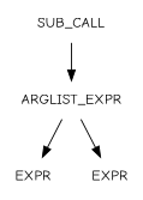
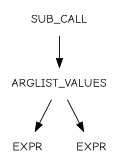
  digraph {
    ordering=out
    fontname="Comic Neue"
    node [shape=plaintext fontname="Comic Neue"]
    edge [fontname="Comic Neue"]
    SUB_CALL
-   ARGLIST_VALUES [label=ARGLIST_EXPR]
+   ARGLIST_VALUES
    EXPR
    n4 [label=EXPR]
    SUB_CALL -> ARGLIST_VALUES
    ARGLIST_VALUES -> EXPR
    ARGLIST_VALUES -> n4
  }
